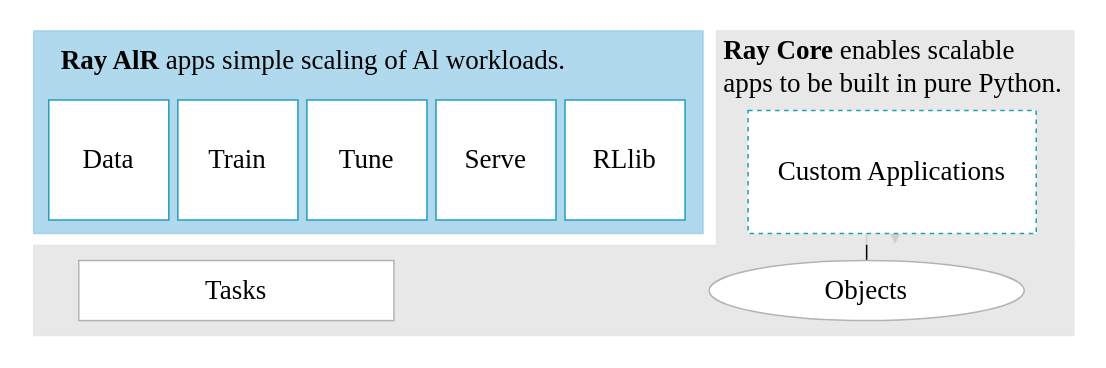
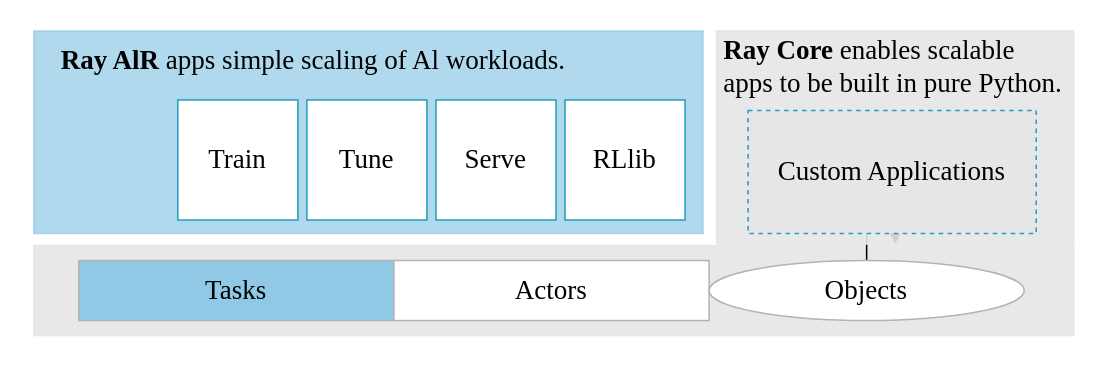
  <mxCell id="0" />
  <mxCell id="1" parent="0" />
  <mxCell id="2" value="" style="rounded=0;whiteSpace=wrap;html=1;fillColor=#90C9E6;opacity=70;strokeColor=#90C9E6;" vertex="1" parent="1"><mxGeometry x="22" y="20" width="446" height="135" as="geometry" /></mxCell>
  <mxCell id="3" value="&lt;font style=&quot;font-size: 18px;&quot; face=&quot;Times New Roman&quot;&gt;&lt;b style=&quot;&quot;&gt;Ray AlR&lt;/b&gt; apps simple scaling of Al workloads.&lt;/font&gt;" style="text;html=1;strokeColor=none;fillColor=none;align=center;verticalAlign=middle;whiteSpace=wrap;rounded=0;" vertex="1" parent="1"><mxGeometry x="20" y="25" width="377" height="30" as="geometry" /></mxCell>
- <mxCell id="4" value="&lt;font face=&quot;Times New Roman&quot; style=&quot;font-size: 18px;&quot;&gt;Data&lt;/font&gt;" style="whiteSpace=wrap;html=1;aspect=fixed;strokeColor=#219EBC;" vertex="1" parent="1"><mxGeometry x="32" y="66" width="80" height="80" as="geometry" /></mxCell>
  <mxCell id="5" value="&lt;font style=&quot;font-size: 18px;&quot; face=&quot;Times New Roman&quot;&gt;Train&lt;/font&gt;" style="whiteSpace=wrap;html=1;aspect=fixed;strokeColor=#219EBC;" vertex="1" parent="1"><mxGeometry x="118" y="66" width="80" height="80" as="geometry" /></mxCell>
  <mxCell id="6" value="&lt;font style=&quot;font-size: 18px;&quot; face=&quot;Times New Roman&quot;&gt;Tune&lt;/font&gt;" style="whiteSpace=wrap;html=1;aspect=fixed;strokeColor=#219EBC;" vertex="1" parent="1"><mxGeometry x="204" y="66" width="80" height="80" as="geometry" /></mxCell>
  <mxCell id="7" value="&lt;font style=&quot;font-size: 18px;&quot; face=&quot;Times New Roman&quot;&gt;Serve&lt;/font&gt;" style="whiteSpace=wrap;html=1;aspect=fixed;strokeColor=#219EBC;" vertex="1" parent="1"><mxGeometry x="290" y="66" width="80" height="80" as="geometry" /></mxCell>
  <mxCell id="8" value="&lt;font style=&quot;font-size: 18px;&quot; face=&quot;Times New Roman&quot;&gt;RLlib&lt;/font&gt;" style="whiteSpace=wrap;html=1;aspect=fixed;strokeColor=#219EBC;" vertex="1" parent="1"><mxGeometry x="376" y="66" width="80" height="80" as="geometry" /></mxCell>
  <mxCell id="9" value="" style="rounded=0;whiteSpace=wrap;html=1;fillColor=#E6E6E6;opacity=90;strokeColor=#E6E6E6;" vertex="1" parent="1"><mxGeometry x="22" y="163" width="693" height="60" as="geometry" /></mxCell>
- <mxCell id="10" value="&lt;font style=&quot;font-size: 18px;&quot; face=&quot;Times New Roman&quot;&gt;Tasks&lt;/font&gt;" style="rounded=0;whiteSpace=wrap;html=1;strokeColor=#B3B3B3;" vertex="1" parent="1"><mxGeometry x="52" y="173" width="210" height="40" as="geometry" /></mxCell>
+ <mxCell id="10" value="&lt;font style=&quot;font-size: 18px;&quot; face=&quot;Times New Roman&quot;&gt;Tasks&lt;/font&gt;" style="rounded=0;whiteSpace=wrap;html=1;strokeColor=#B3B3B3;fillColor=#90c9e6;" vertex="1" parent="1"><mxGeometry x="52" y="173" width="210" height="40" as="geometry" /></mxCell>
+ <mxCell id="11" value="&lt;font style=&quot;font-size: 18px;&quot; face=&quot;Times New Roman&quot;&gt;Actors&lt;/font&gt;" style="rounded=0;whiteSpace=wrap;html=1;strokeColor=#B3B3B3;" vertex="1" parent="1"><mxGeometry x="262" y="173" width="210" height="40" as="geometry" /></mxCell>
  <mxCell id="12" value="" style="edgeStyle=orthogonalEdgeStyle;rounded=0;orthogonalLoop=1;jettySize=auto;html=1;" edge="1" parent="1" source="13" target="14"><mxGeometry relative="1" as="geometry" /></mxCell>
  <mxCell id="13" value="&lt;font style=&quot;font-size: 18px;&quot; face=&quot;Times New Roman&quot;&gt;Objects&lt;/font&gt;" style="ellipse;whiteSpace=wrap;html=1;strokeColor=#B3B3B3;" vertex="1" parent="1"><mxGeometry x="472" y="173" width="210" height="40" as="geometry" /></mxCell>
  <mxCell id="14" value="" style="rounded=0;whiteSpace=wrap;html=1;fillColor=#E6E6E6;opacity=90;strokeColor=#E6E6E6;" vertex="1" parent="1"><mxGeometry x="477" y="20" width="238" height="142" as="geometry" /></mxCell>
  <mxCell id="15" value="&lt;div style=&quot;font-size: 18px;&quot;&gt;&lt;font style=&quot;font-size: 18px;&quot; face=&quot;Times New Roman&quot;&gt;&lt;b&gt;Ray Core&lt;/b&gt; enables scalable&lt;/font&gt;&lt;/div&gt;&lt;div style=&quot;font-size: 18px;&quot;&gt;&lt;font style=&quot;font-size: 18px;&quot; face=&quot;Times New Roman&quot;&gt;apps to be built in pure Python.&lt;/font&gt;&lt;/div&gt;" style="text;html=1;strokeColor=none;fillColor=none;align=left;verticalAlign=middle;whiteSpace=wrap;rounded=0;" vertex="1" parent="1"><mxGeometry x="480" y="20" width="228" height="47" as="geometry" /></mxCell>
- <mxCell id="16" value="&lt;font style=&quot;font-size: 18px;&quot; face=&quot;Times New Roman&quot;&gt;Custom Applications&lt;/font&gt;" style="rounded=0;whiteSpace=wrap;html=1;strokeColor=#219EBC;dashed=1;fillColor=#FFFFFF;" vertex="1" parent="1"><mxGeometry x="498" y="73" width="192" height="82" as="geometry" /></mxCell>
+ <mxCell id="16" value="&lt;font style=&quot;font-size: 18px;&quot; face=&quot;Times New Roman&quot;&gt;Custom Applications&lt;/font&gt;" style="rounded=0;whiteSpace=wrap;html=1;strokeColor=#219EBC;dashed=1;fillColor=#e6e6e6;" vertex="1" parent="1"><mxGeometry x="498" y="73" width="192" height="82" as="geometry" /></mxCell>
